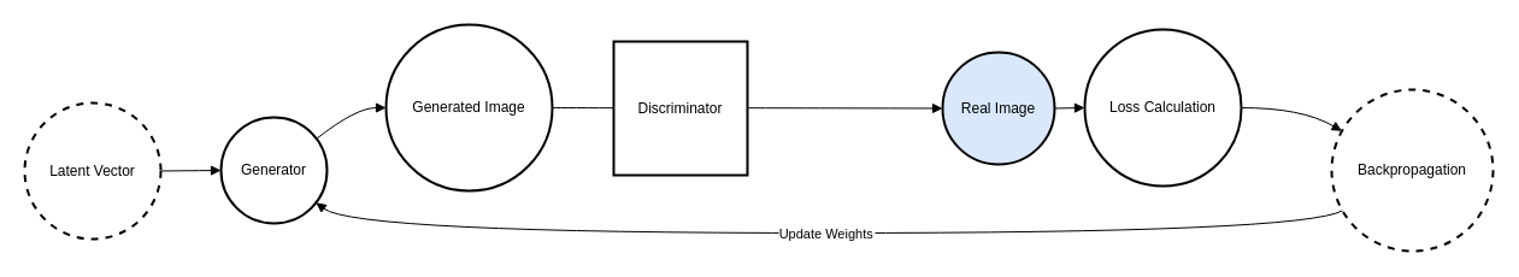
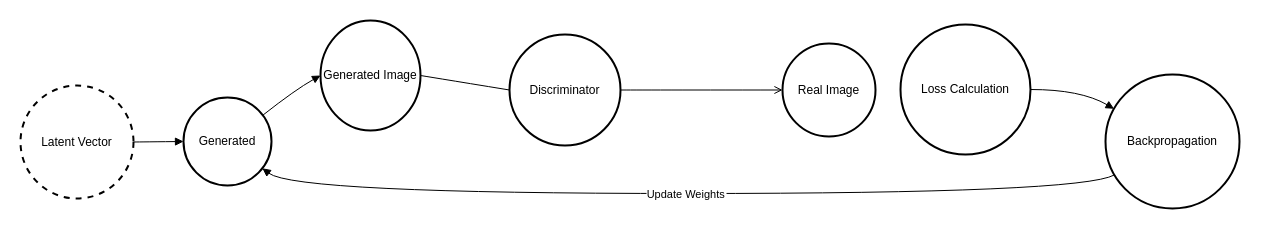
  <mxCell id="0" />
  <mxCell id="1" parent="0" />
  <mxCell id="2" value="Latent Vector" style="ellipse;aspect=fixed;strokeWidth=2;whiteSpace=wrap;dashed=1;" vertex="1" parent="1"><mxGeometry y="85" width="113" height="113" as="geometry" x="20" /></mxCell>
- <mxCell id="3" value="Generator" style="ellipse;aspect=fixed;strokeWidth=2;whiteSpace=wrap;" vertex="1" parent="1"><mxGeometry x="183" y="97" width="88" height="88" as="geometry" /></mxCell>
- <mxCell id="4" value="Generated Image" style="ellipse;aspect=fixed;strokeWidth=2;whiteSpace=wrap;" vertex="1" parent="1"><mxGeometry x="320" width="138" height="138" as="geometry" y="20" /></mxCell>
- <mxCell id="5" value="Discriminator" style="aspect=fixed;strokeWidth=2;whiteSpace=wrap;rounded=0;" vertex="1" parent="1"><mxGeometry x="509" y="34" width="111" height="111" as="geometry" /></mxCell>
- <mxCell id="6" value="Real Image" style="ellipse;aspect=fixed;strokeWidth=2;whiteSpace=wrap;fillColor=#dae8fc;" vertex="1" parent="1"><mxGeometry x="782" y="43" width="93" height="93" as="geometry" /></mxCell>
+ <mxCell id="3" value="Generated" style="ellipse;aspect=fixed;strokeWidth=2;whiteSpace=wrap;" vertex="1" parent="1"><mxGeometry x="183" y="97" width="88" height="88" as="geometry" /></mxCell>
+ <mxCell id="4" value="Generated Image" style="ellipse;aspect=fixed;strokeWidth=2;whiteSpace=wrap;" vertex="1" parent="1"><mxGeometry x="320" y="20" width="100" height="110" as="geometry" /></mxCell>
+ <mxCell id="5" value="Discriminator" style="ellipse;aspect=fixed;strokeWidth=2;whiteSpace=wrap;" vertex="1" parent="1"><mxGeometry x="509" y="34" width="111" height="111" as="geometry" /></mxCell>
+ <mxCell id="6" value="Real Image" style="ellipse;aspect=fixed;strokeWidth=2;whiteSpace=wrap;" vertex="1" parent="1"><mxGeometry x="782" y="43" width="93" height="93" as="geometry" /></mxCell>
  <mxCell id="7" value="Loss Calculation" style="ellipse;aspect=fixed;strokeWidth=2;whiteSpace=wrap;" vertex="1" parent="1"><mxGeometry x="900" y="24" width="130" height="130" as="geometry" /></mxCell>
- <mxCell id="8" value="Backpropagation" style="ellipse;aspect=fixed;strokeWidth=2;whiteSpace=wrap;dashed=1;" vertex="1" parent="1"><mxGeometry x="1105" y="74" width="134" height="134" as="geometry" /></mxCell>
+ <mxCell id="8" value="Backpropagation" style="ellipse;aspect=fixed;strokeWidth=2;whiteSpace=wrap;" vertex="1" parent="1"><mxGeometry x="1105" y="74" width="134" height="134" as="geometry" /></mxCell>
  <mxCell id="9" value="" style="curved=1;startArrow=none;endArrow=block;exitX=0.997;exitY=0.498;entryX=-0.004;entryY=0.503;" edge="1" parent="1" source="2" target="3"><mxGeometry relative="1" as="geometry"><Array as="points" /></mxGeometry></mxCell>
  <mxCell id="10" value="" style="curved=1;startArrow=none;endArrow=block;exitX=0.994;exitY=0.126;entryX=0.003;entryY=0.501;" edge="1" parent="1" source="3" target="4"><mxGeometry relative="1" as="geometry"><Array as="points"><mxPoint x="295" y="89" /></Array></mxGeometry></mxCell>
  <mxCell id="11" value="" style="curved=1;startArrow=none;endArrow=none;exitX=1.006;exitY=0.501;entryX=-0.002;entryY=0.497;" edge="1" parent="1" source="4" target="5"><mxGeometry relative="1" as="geometry"><Array as="points" /></mxGeometry></mxCell>
- <mxCell id="12" value="" style="curved=1;startArrow=none;endArrow=block;exitX=0.996;exitY=0.497;entryX=-0.001;entryY=0.497;" edge="1" parent="1" source="5" target="6"><mxGeometry relative="1" as="geometry"><Array as="points" /></mxGeometry></mxCell>
- <mxCell id="13" value="" style="curved=1;startArrow=none;endArrow=block;exitX=1.001;exitY=0.497;entryX=0.001;entryY=0.501;" edge="1" parent="1" source="6" target="7"><mxGeometry relative="1" as="geometry"><Array as="points" /></mxGeometry></mxCell>
+ <mxCell id="12" value="" style="curved=1;startArrow=none;endArrow=open;exitX=0.996;exitY=0.497;entryX=-0.001;entryY=0.497;" edge="1" parent="1" source="5" target="6"><mxGeometry relative="1" as="geometry"><Array as="points" /></mxGeometry></mxCell>
  <mxCell id="14" value="" style="curved=1;startArrow=none;endArrow=block;exitX=1.002;exitY=0.501;entryX=0.002;entryY=0.219;" edge="1" parent="1" source="7" target="8"><mxGeometry relative="1" as="geometry"><Array as="points"><mxPoint x="1080" y="89" /></Array></mxGeometry></mxCell>
  <mxCell id="15" value="Update Weights" style="curved=1;startArrow=none;endArrow=block;exitX=0.002;exitY=0.785;entryX=0.994;entryY=0.88;" edge="1" parent="1" source="8" target="3"><mxGeometry relative="1" as="geometry"><Array as="points"><mxPoint x="1080" y="193" /><mxPoint x="295" y="193" /></Array></mxGeometry></mxCell>
